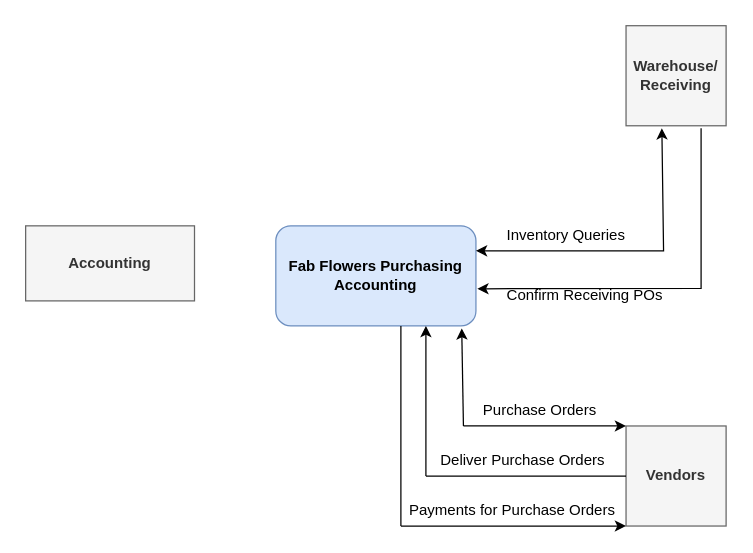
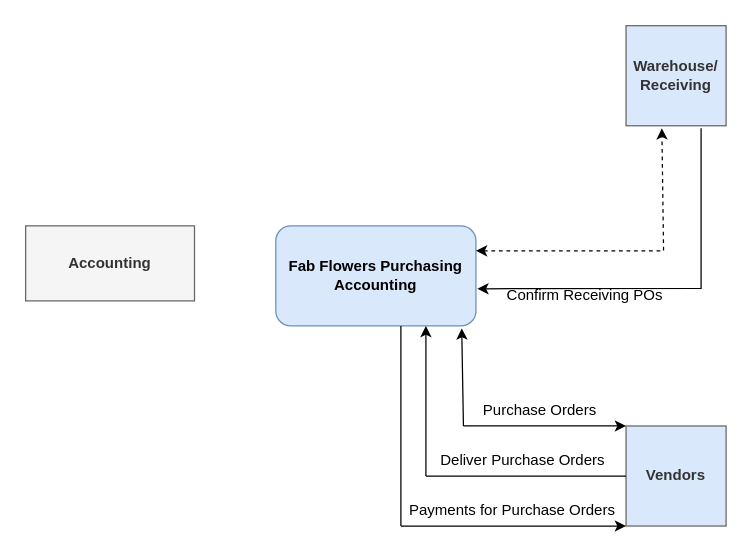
  <mxCell id="0" />
  <mxCell id="1" parent="0" />
  <mxCell id="2" value="&lt;b&gt;Fab Flowers Purchasing Accounting&lt;/b&gt;" style="rounded=1;whiteSpace=wrap;html=1;fillColor=#dae8fc;strokeColor=#6c8ebf;" vertex="1" parent="1"><mxGeometry x="220" y="180" width="160" height="80" as="geometry" /></mxCell>
- <mxCell id="3" value="&lt;b&gt;Warehouse/&lt;br&gt;Receiving&lt;/b&gt;" style="whiteSpace=wrap;html=1;aspect=fixed;fillColor=#f5f5f5;strokeColor=#666666;fontColor=#333333;" vertex="1" parent="1"><mxGeometry x="500" y="20" width="80" height="80" as="geometry" /></mxCell>
- <mxCell id="4" value="&lt;b&gt;Vendors&lt;/b&gt;" style="whiteSpace=wrap;html=1;aspect=fixed;fillColor=#f5f5f5;strokeColor=#666666;fontColor=#333333;" vertex="1" parent="1"><mxGeometry x="500" y="340" width="80" height="80" as="geometry" /></mxCell>
+ <mxCell id="3" value="&lt;b&gt;Warehouse/&lt;br&gt;Receiving&lt;/b&gt;" style="whiteSpace=wrap;html=1;aspect=fixed;fillColor=#dae8fc;strokeColor=#666666;fontColor=#333333;" vertex="1" parent="1"><mxGeometry x="500" y="20" width="80" height="80" as="geometry" /></mxCell>
+ <mxCell id="4" value="&lt;b&gt;Vendors&lt;/b&gt;" style="whiteSpace=wrap;html=1;aspect=fixed;fillColor=#dae8fc;strokeColor=#666666;fontColor=#333333;" vertex="1" parent="1"><mxGeometry x="500" y="340" width="80" height="80" as="geometry" /></mxCell>
  <mxCell id="5" value="&lt;b&gt;Accounting&lt;/b&gt;" style="whiteSpace=wrap;html=1;aspect=fixed;fillColor=#f5f5f5;strokeColor=#666666;fontColor=#333333;" vertex="1" parent="1"><mxGeometry x="20" y="180" width="135" height="60" as="geometry" /></mxCell>
  <mxCell id="6" value="" style="endArrow=classic;html=1;entryX=0;entryY=0;entryDx=0;entryDy=0;" edge="1" parent="1" target="4"><mxGeometry width="50" height="50" relative="1" as="geometry"><mxPoint x="370" y="340" as="sourcePoint" /><mxPoint x="490" y="340" as="targetPoint" /></mxGeometry></mxCell>
  <mxCell id="7" value="Purchase Orders    " style="text;strokeColor=none;fillColor=none;align=left;verticalAlign=top;spacingLeft=4;spacingRight=4;overflow=hidden;rotatable=0;points=[[0,0.5],[1,0.5]];portConstraint=eastwest;fontSize=12;" vertex="1" parent="1"><mxGeometry x="380" y="314" width="100" height="26" as="geometry" /></mxCell>
  <mxCell id="8" value="" style="endArrow=classic;html=1;fontSize=11;entryX=0.929;entryY=1.025;entryDx=0;entryDy=0;entryPerimeter=0;" edge="1" parent="1" target="2"><mxGeometry width="50" height="50" relative="1" as="geometry"><mxPoint x="370" y="340" as="sourcePoint" /><mxPoint x="430" y="410" as="targetPoint" /></mxGeometry></mxCell>
  <mxCell id="9" value="" style="endArrow=none;html=1;fontSize=12;" edge="1" parent="1"><mxGeometry width="50" height="50" relative="1" as="geometry"><mxPoint x="340" y="380" as="sourcePoint" /><mxPoint x="500" y="380" as="targetPoint" /></mxGeometry></mxCell>
  <mxCell id="10" value="" style="endArrow=classic;html=1;fontSize=12;rounded=0;entryX=0.75;entryY=1;entryDx=0;entryDy=0;" edge="1" parent="1" target="2"><mxGeometry width="50" height="50" relative="1" as="geometry"><mxPoint x="340" y="380" as="sourcePoint" /><mxPoint x="340" y="270" as="targetPoint" /></mxGeometry></mxCell>
  <mxCell id="11" value="Deliver Purchase Orders" style="text;strokeColor=none;fillColor=none;align=left;verticalAlign=top;spacingLeft=4;spacingRight=4;overflow=hidden;rotatable=0;points=[[0,0.5],[1,0.5]];portConstraint=eastwest;fontSize=12;" vertex="1" parent="1"><mxGeometry x="346" y="354" width="150" height="26" as="geometry" /></mxCell>
  <mxCell id="12" value="" style="endArrow=none;html=1;fontSize=12;rounded=0;" edge="1" parent="1"><mxGeometry width="50" height="50" relative="1" as="geometry"><mxPoint x="320" y="420" as="sourcePoint" /><mxPoint x="320" y="260" as="targetPoint" /></mxGeometry></mxCell>
  <mxCell id="13" value="" style="endArrow=classic;html=1;fontSize=12;rounded=0;" edge="1" parent="1"><mxGeometry width="50" height="50" relative="1" as="geometry"><mxPoint x="320" y="420" as="sourcePoint" /><mxPoint x="500" y="420" as="targetPoint" /></mxGeometry></mxCell>
  <mxCell id="14" value="Payments for Purchase Orders" style="text;strokeColor=none;fillColor=none;align=left;verticalAlign=top;spacingLeft=4;spacingRight=4;overflow=hidden;rotatable=0;points=[[0,0.5],[1,0.5]];portConstraint=eastwest;fontSize=12;" vertex="1" parent="1"><mxGeometry x="321" y="394" width="175" height="26" as="geometry" /></mxCell>
- <mxCell id="15" value="" style="endArrow=classic;startArrow=classic;html=1;fontSize=12;exitX=1;exitY=0.25;exitDx=0;exitDy=0;rounded=0;entryX=0.358;entryY=1.025;entryDx=0;entryDy=0;entryPerimeter=0;" edge="1" parent="1" source="2" target="3"><mxGeometry width="50" height="50" relative="1" as="geometry"><mxPoint x="390" y="200" as="sourcePoint" /><mxPoint x="515" y="100" as="targetPoint" /><Array as="points"><mxPoint x="530" y="200" /></Array></mxGeometry></mxCell>
- <mxCell id="16" value="Inventory Queries" style="text;strokeColor=none;fillColor=none;align=left;verticalAlign=top;spacingLeft=4;spacingRight=4;overflow=hidden;rotatable=0;points=[[0,0.5],[1,0.5]];portConstraint=eastwest;fontSize=12;" vertex="1" parent="1"><mxGeometry x="399" y="174" width="110" height="26" as="geometry" /></mxCell>
+ <mxCell id="15" value="" style="endArrow=classic;startArrow=classic;html=1;fontSize=12;exitX=1;exitY=0.25;exitDx=0;exitDy=0;rounded=0;entryX=0.358;entryY=1.025;entryDx=0;entryDy=0;entryPerimeter=0;dashed=1;" edge="1" parent="1" source="2" target="3"><mxGeometry width="50" height="50" relative="1" as="geometry"><mxPoint x="390" y="200" as="sourcePoint" /><mxPoint x="515" y="100" as="targetPoint" /><Array as="points"><mxPoint x="530" y="200" /></Array></mxGeometry></mxCell>
  <mxCell id="17" value="" style="endArrow=classic;html=1;fontSize=12;entryX=1.007;entryY=0.629;entryDx=0;entryDy=0;entryPerimeter=0;rounded=0;" edge="1" parent="1" target="2"><mxGeometry width="50" height="50" relative="1" as="geometry"><mxPoint x="560" y="102" as="sourcePoint" /><mxPoint x="360" y="170" as="targetPoint" /><Array as="points"><mxPoint x="560" y="230" /></Array></mxGeometry></mxCell>
  <mxCell id="18" value="Confirm Receiving POs" style="text;strokeColor=none;fillColor=none;align=left;verticalAlign=top;spacingLeft=4;spacingRight=4;overflow=hidden;rotatable=0;points=[[0,0.5],[1,0.5]];portConstraint=eastwest;fontSize=12;" vertex="1" parent="1"><mxGeometry x="399" y="222" width="140" height="26" as="geometry" /></mxCell>
